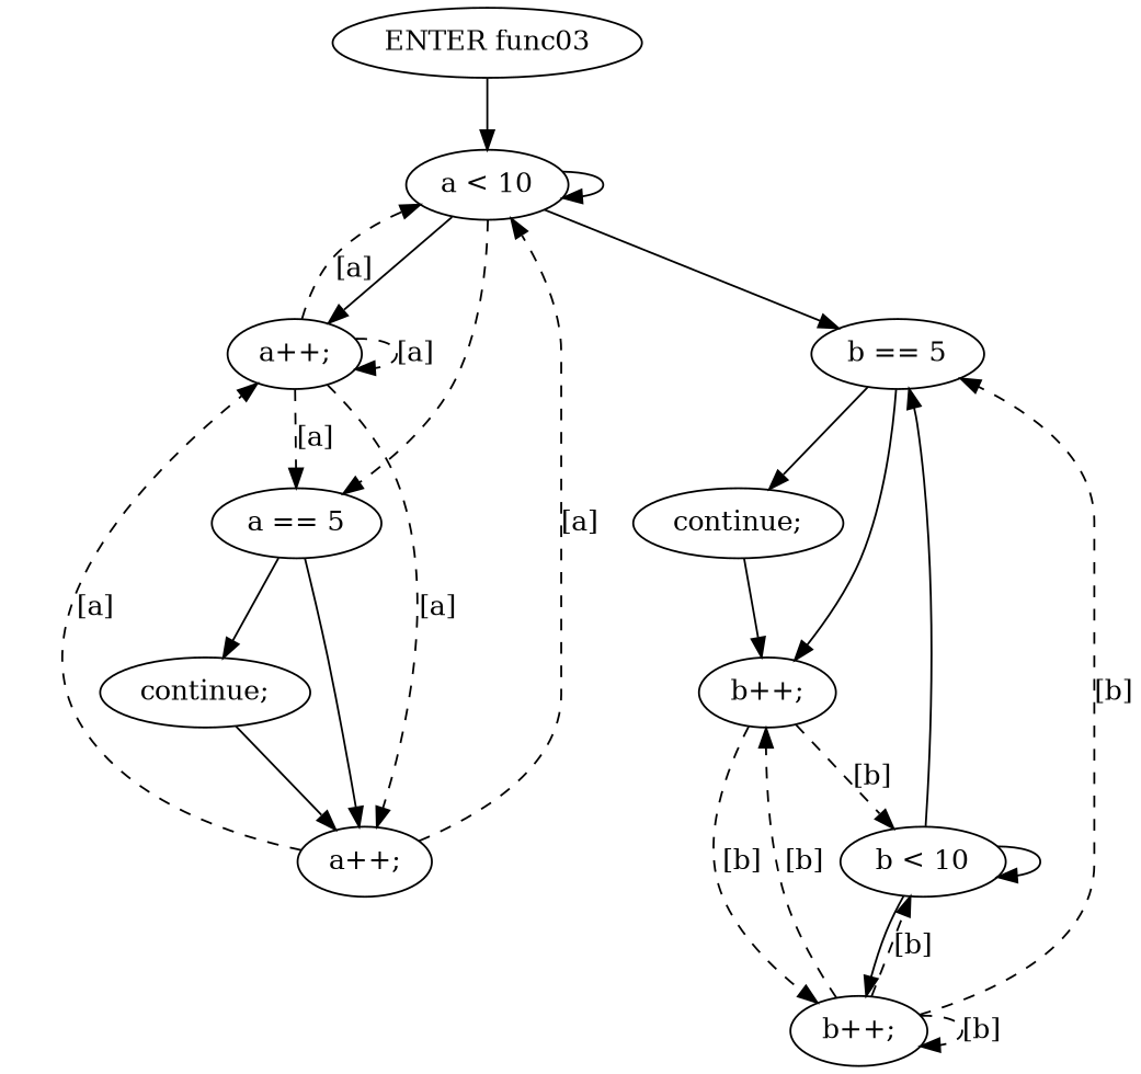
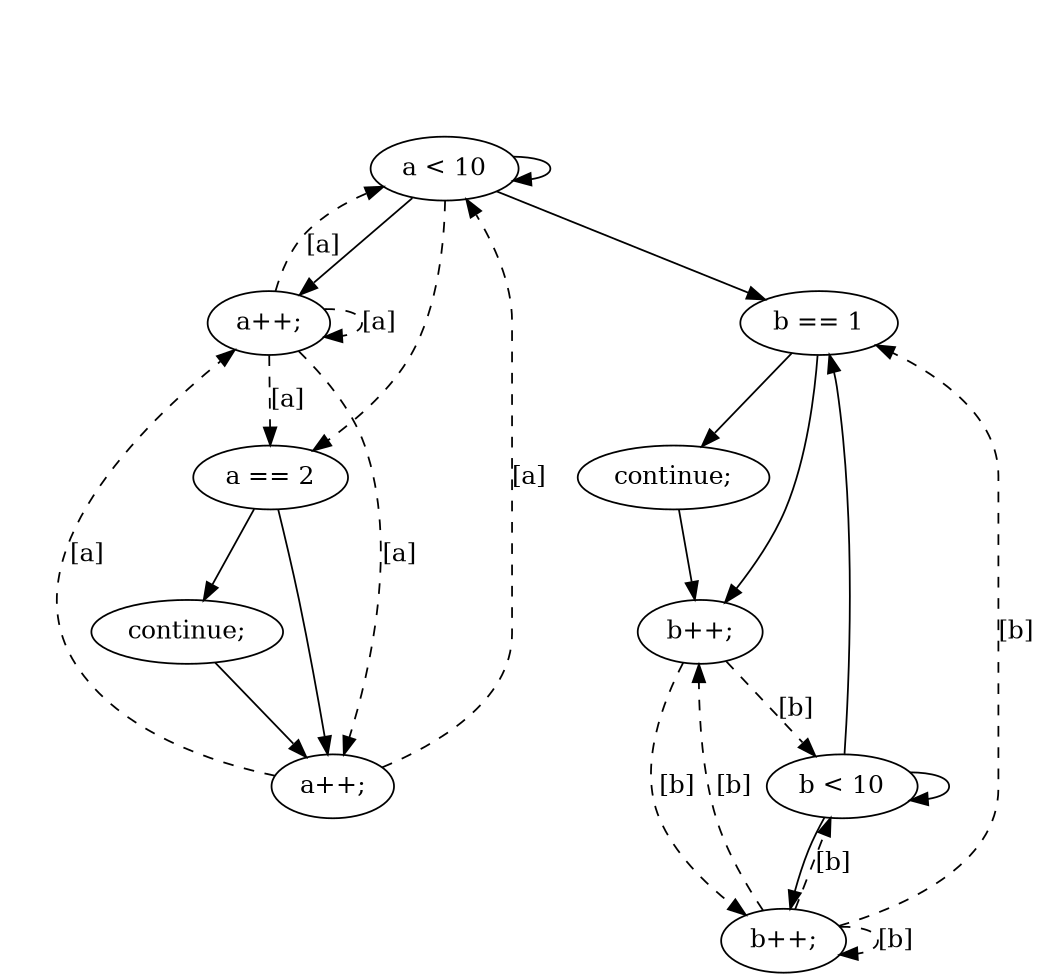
  digraph {
-   n1 [label="ENTER func03"]
    n2 [label="a < 10"]
    n3 [label="a++;"]
-   n4 [label="a == 5"]
-   n5 [label="b == 5"]
+   n4 [label="a == 2"]
+   n5 [label="b == 1"]
    n6 [label="b < 10"]
    n7 [label="b++;"]
    n8 [label="a++;"]
    n9 [label="continue;"]
    n10 [label="b++;"]
    n11 [label="continue;"]
-   n1 -> n2
    n2 -> n2
    n2 -> n3
    n2 -> n4 [style=dashed]
    n2 -> n5
    n3 -> n2 [label="[a]" style=dashed]
    n3 -> n3 [label="[a]" style=dashed]
    n3 -> n4 [label="[a]" style=dashed]
    n3 -> n8 [label="[a]" style=dashed]
    n4 -> n8
    n4 -> n9
    n5 -> n10
    n5 -> n11
    n6 -> n5
    n6 -> n6
    n6 -> n7
    n7 -> n5 [label="[b]" style=dashed]
    n7 -> n6 [label="[b]" style=dashed]
    n7 -> n7 [label="[b]" style=dashed]
    n7 -> n10 [label="[b]" style=dashed]
    n8 -> n2 [label="[a]" style=dashed]
    n8 -> n3 [label="[a]" style=dashed]
    n9 -> n8
    n10 -> n6 [label="[b]" style=dashed]
    n10 -> n7 [label="[b]" style=dashed]
    n11 -> n10
  }
